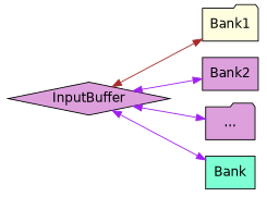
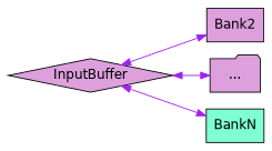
  digraph {
    fontname="DejaVu Sans"
    rankdir=LR
    node [fillcolor=plum fontname="DejaVu Sans" shape=folder style=filled]
    edge [color=purple dir=both fontname="DejaVu Sans"]
-   Bank1 [fillcolor=lightyellow]
    InputBuffer [shape=diamond]
    Bank2 [shape=box]
    "..."
-   BankN [fillcolor=aquamarine shape=box label=Bank]
-   InputBuffer -> Bank1 [color=brown]
+   BankN [fillcolor=aquamarine shape=box]
    InputBuffer -> Bank2
    InputBuffer -> "..."
    InputBuffer -> BankN
  }
